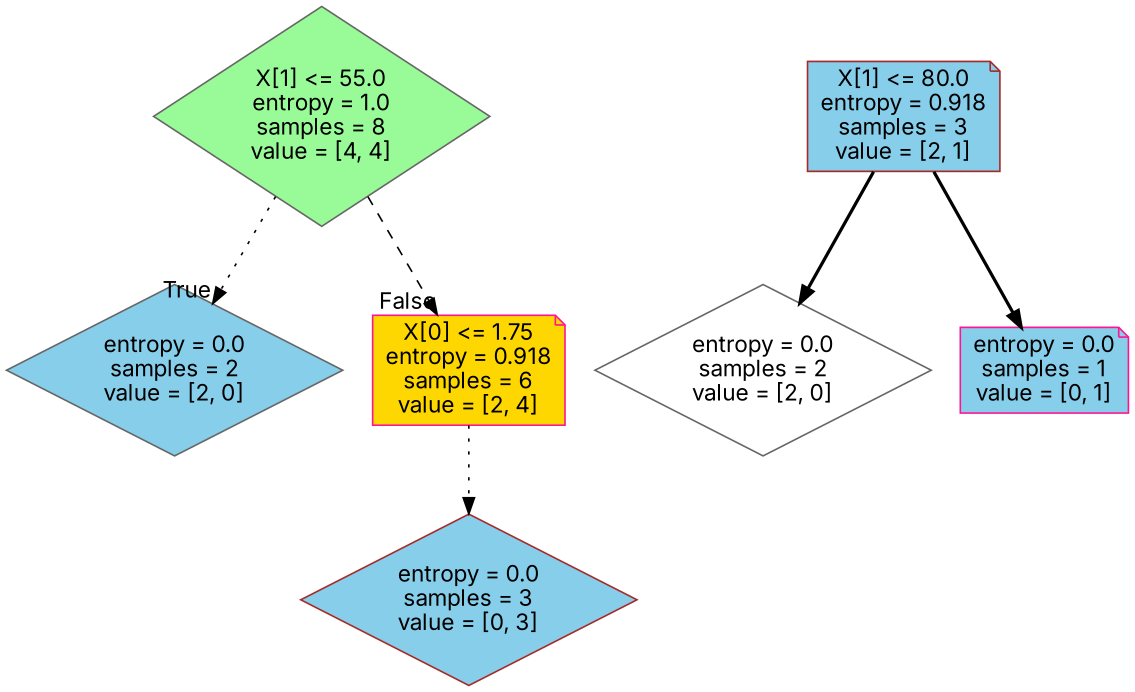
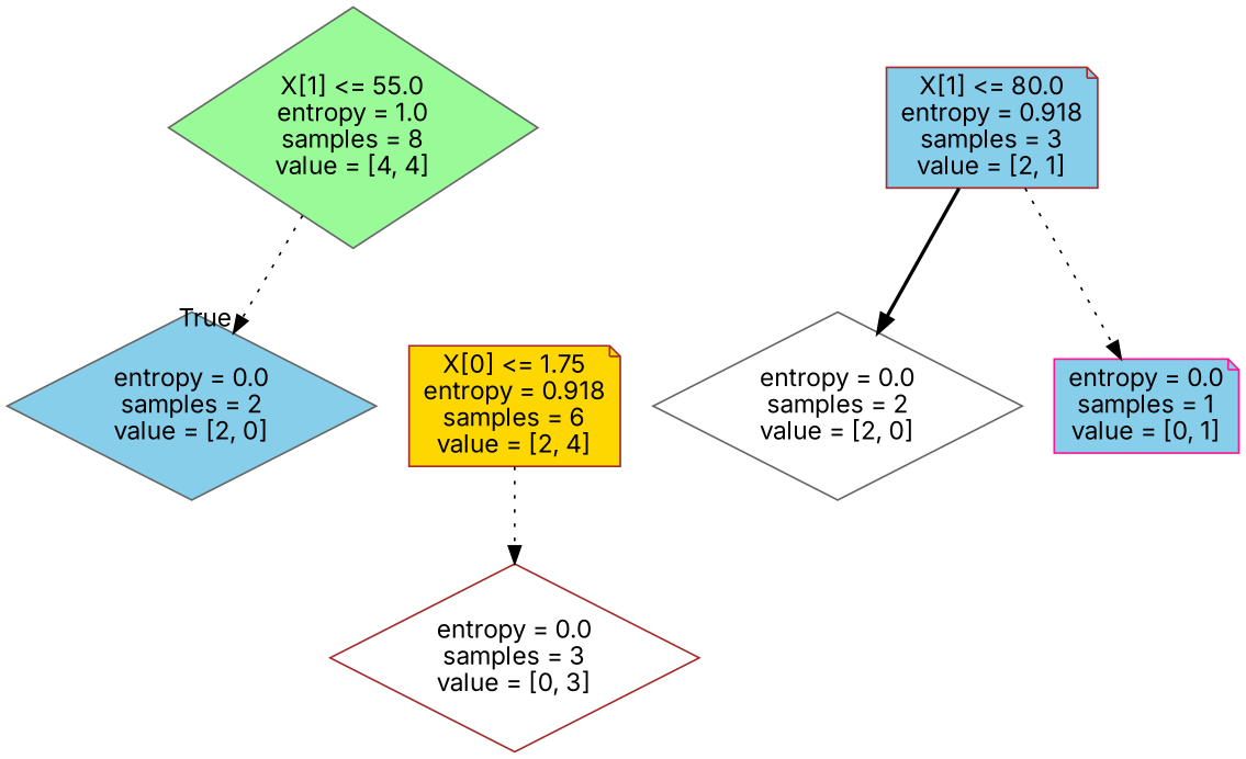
  digraph {
    fontname=Inter
    node [color=gray40 fillcolor=skyblue fontname=Inter shape=diamond style=filled]
    edge [fontname=Inter style=dotted]
    n1 [fillcolor=palegreen label="X[1] <= 55.0\nentropy = 1.0\nsamples = 8\nvalue = [4, 4]"]
    n2 [label="entropy = 0.0\nsamples = 2\nvalue = [2, 0]"]
-   n3 [color=deeppink fillcolor=gold label="X[0] <= 1.75\nentropy = 0.918\nsamples = 6\nvalue = [2, 4]" shape=note]
-   n4 [color=brown label="entropy = 0.0\nsamples = 3\nvalue = [0, 3]"]
+   n3 [color=brown fillcolor=gold label="X[0] <= 1.75\nentropy = 0.918\nsamples = 6\nvalue = [2, 4]" shape=note]
+   n4 [color=brown fillcolor=white label="entropy = 0.0\nsamples = 3\nvalue = [0, 3]"]
    n5 [color=brown label="X[1] <= 80.0\nentropy = 0.918\nsamples = 3\nvalue = [2, 1]" shape=note]
    n6 [fillcolor=white label="entropy = 0.0\nsamples = 2\nvalue = [2, 0]"]
    n7 [color=deeppink label="entropy = 0.0\nsamples = 1\nvalue = [0, 1]" shape=note]
    n1 -> n2 [headlabel=True labelangle=45 labeldistance=2.5]
-   n1 -> n3 [headlabel=False labelangle=-45 labeldistance=2.5 style=dashed]
    n3 -> n4
    n5 -> n6 [style=bold]
-   n5 -> n7 [style=bold]
+   n5 -> n7
  }
